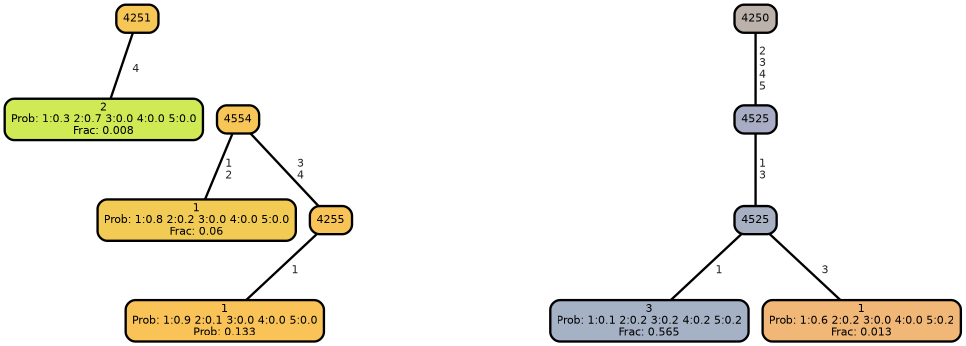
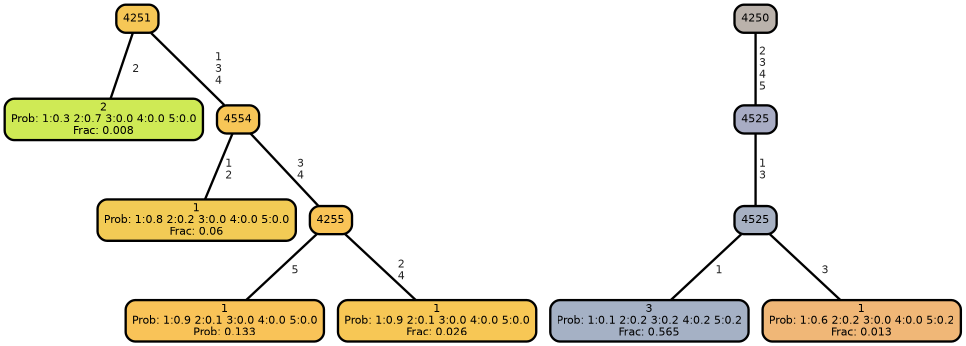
  graph {
    ranksep="0 equally"
    splines=straight
    node [color=black fontcolor=black fontname=helvetica penwidth=3 shape=box style="filled, rounded"]
    edge [color=black fontcolor=grey14 fontname=helvetica fontweight=bold penwidth=3]
    n1 [fillcolor="#cfea55" label="2\nProb: 1:0.3 2:0.7 3:0.0 4:0.0 5:0.0\nFrac: 0.008"]
    n2 [fillcolor="#f6c756" label=4251]
    n3 [fillcolor="#f7c657" label=4554]
    n4 [fillcolor="#f2cb55" label="1\nProb: 1:0.8 2:0.2 3:0.0 4:0.0 5:0.0\nFrac: 0.06"]
    n5 [fillcolor="#f9c457" label=4255]
    n6 [fillcolor="#f9c358" label="1\nProb: 1:0.9 2:0.1 3:0.0 4:0.0 5:0.0\nProb: 0.133"]
+   n7 [fillcolor="#f7c755" label="1\nProb: 1:0.9 2:0.1 3:0.0 4:0.0 5:0.0\nFrac: 0.026"]
    n8 [fillcolor="#bab2ab" label=4250]
    n9 [fillcolor="#a8acc4" label=4525]
    n10 [fillcolor="#a7b1c3" label=4525]
    n11 [fillcolor="#a5b1c5" label="3\nProb: 1:0.1 2:0.2 3:0.2 4:0.2 5:0.2\nFrac: 0.565"]
    n12 [fillcolor="#f0b777" label="1\nProb: 1:0.6 2:0.2 3:0.0 4:0.0 5:0.2\nFrac: 0.013"]
    subgraph sub_1 {
      rank=same
    }
-   n2 -- n1 [label=" 4"]
+   n2 -- n1 [label=" 2"]
+   n2 -- n3 [label=" 1\n 3\n 4"]
    n3 -- n4 [label=" 1\n 2"]
    n3 -- n5 [label=" 3\n 4"]
-   n5 -- n6 [label=" 1"]
+   n5 -- n6 [label=" 5"]
+   n5 -- n7 [label=" 2\n 4"]
    n8 -- n9 [label=" 2\n 3\n 4\n 5"]
    n9 -- n10 [label=" 1\n 3"]
    n10 -- n11 [label=" 1"]
    n10 -- n12 [label=" 3"]
  }
